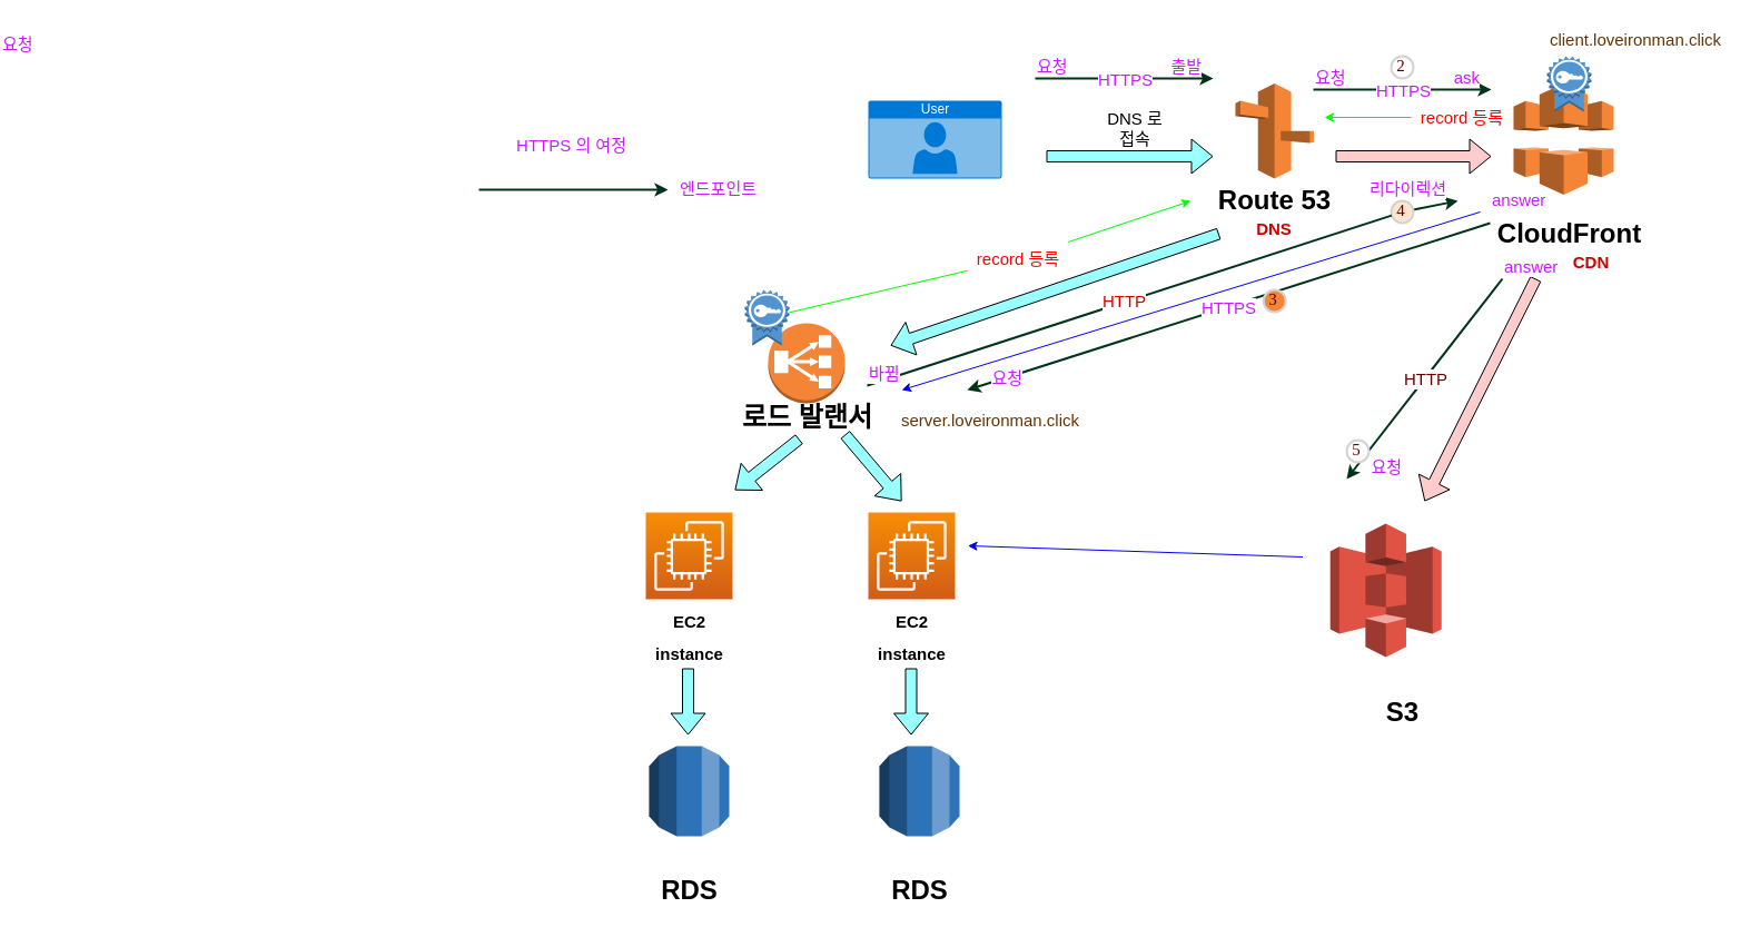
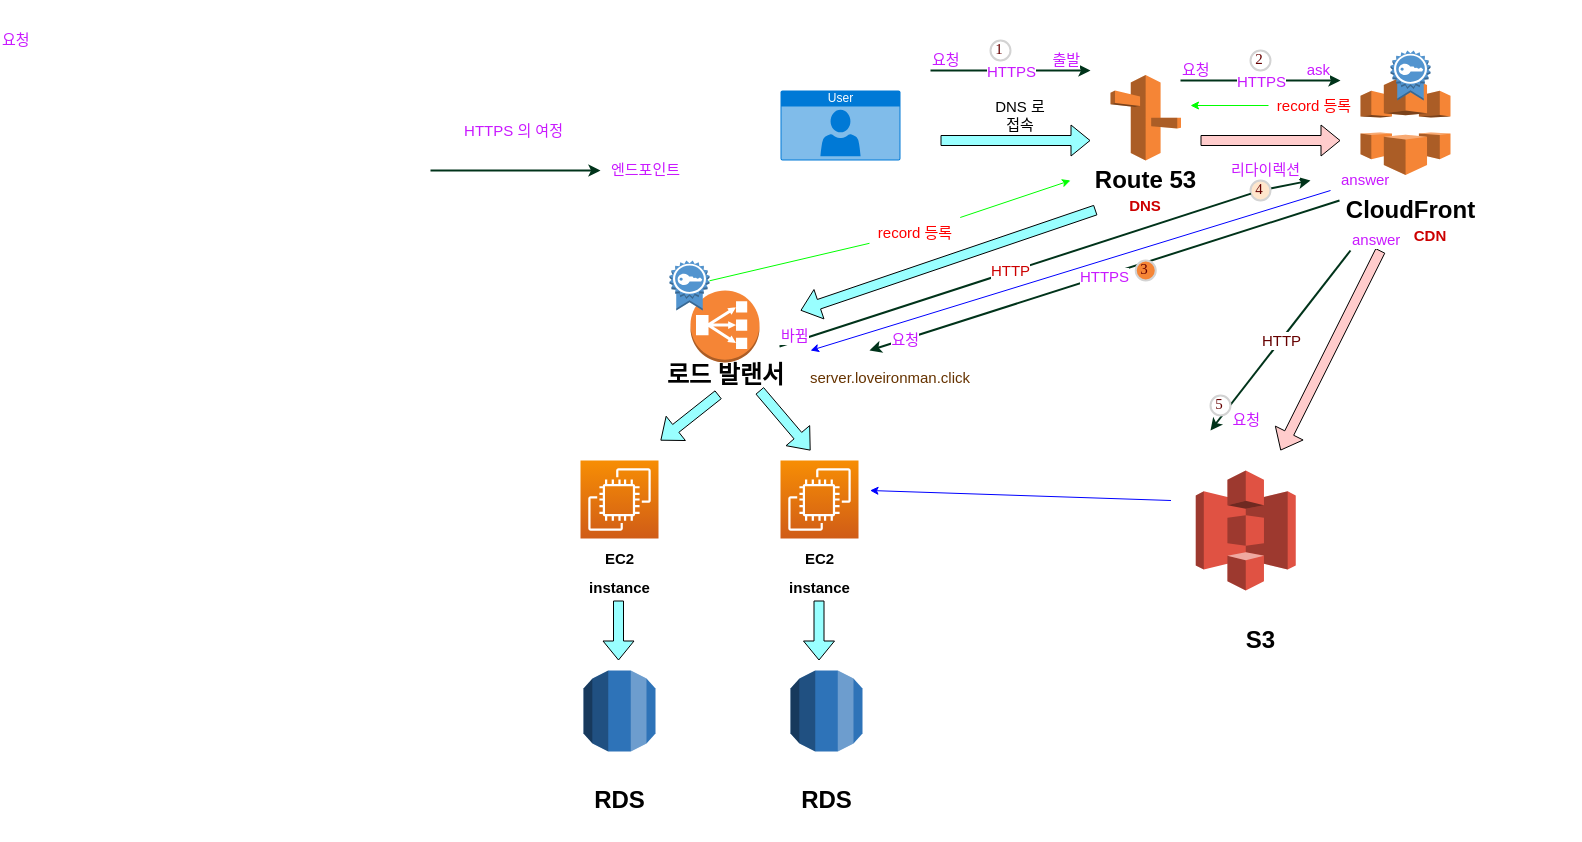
  <mxCell id="0" />
  <mxCell id="1" parent="0" />
  <mxCell id="2" value="User" style="html=1;strokeColor=none;fillColor=#0079D6;labelPosition=center;verticalLabelPosition=middle;verticalAlign=top;align=center;fontSize=12;outlineConnect=0;spacingTop=-6;fontColor=#FFFFFF;sketch=0;shape=mxgraph.sitemap.user;" vertex="1" parent="1"><mxGeometry x="370" y="90" width="120" height="70" as="geometry" /></mxCell>
  <mxCell id="3" value="" style="outlineConnect=0;dashed=0;verticalLabelPosition=bottom;verticalAlign=top;align=center;html=1;shape=mxgraph.aws3.route_53;fillColor=#F58536;gradientColor=none;" vertex="1" parent="1"><mxGeometry x="700" y="74.5" width="70.5" height="85.5" as="geometry" /></mxCell>
  <mxCell id="4" value="" style="outlineConnect=0;dashed=0;verticalLabelPosition=bottom;verticalAlign=top;align=center;html=1;shape=mxgraph.aws3.cloudfront;fillColor=#F58536;gradientColor=none;shadow=0;" vertex="1" parent="1"><mxGeometry x="950" y="74.5" width="90" height="100" as="geometry" /></mxCell>
  <mxCell id="5" value="" style="outlineConnect=0;dashed=0;verticalLabelPosition=bottom;verticalAlign=top;align=center;html=1;shape=mxgraph.aws3.classic_load_balancer;fillColor=#F58536;gradientColor=none;" vertex="1" parent="1"><mxGeometry x="280" y="290" width="69" height="72" as="geometry" /></mxCell>
  <mxCell id="6" value="" style="sketch=0;points=[[0,0,0],[0.25,0,0],[0.5,0,0],[0.75,0,0],[1,0,0],[0,1,0],[0.25,1,0],[0.5,1,0],[0.75,1,0],[1,1,0],[0,0.25,0],[0,0.5,0],[0,0.75,0],[1,0.25,0],[1,0.5,0],[1,0.75,0]];outlineConnect=0;fontColor=#232F3E;gradientColor=#F78E04;gradientDirection=north;fillColor=#D05C17;strokeColor=#ffffff;dashed=0;verticalLabelPosition=bottom;verticalAlign=top;align=center;html=1;fontSize=12;fontStyle=0;aspect=fixed;shape=mxgraph.aws4.resourceIcon;resIcon=mxgraph.aws4.ec2;" vertex="1" parent="1"><mxGeometry x="170" y="460" width="78" height="78" as="geometry" /></mxCell>
  <mxCell id="7" value="" style="sketch=0;points=[[0,0,0],[0.25,0,0],[0.5,0,0],[0.75,0,0],[1,0,0],[0,1,0],[0.25,1,0],[0.5,1,0],[0.75,1,0],[1,1,0],[0,0.25,0],[0,0.5,0],[0,0.75,0],[1,0.25,0],[1,0.5,0],[1,0.75,0]];outlineConnect=0;fontColor=#232F3E;gradientColor=#F78E04;gradientDirection=north;fillColor=#D05C17;strokeColor=#ffffff;dashed=0;verticalLabelPosition=bottom;verticalAlign=top;align=center;html=1;fontSize=12;fontStyle=0;aspect=fixed;shape=mxgraph.aws4.resourceIcon;resIcon=mxgraph.aws4.ec2;" vertex="1" parent="1"><mxGeometry x="370" y="460" width="78" height="78" as="geometry" /></mxCell>
  <mxCell id="8" value="" style="outlineConnect=0;dashed=0;verticalLabelPosition=bottom;verticalAlign=top;align=center;html=1;shape=mxgraph.aws3.rds;fillColor=#2E73B8;gradientColor=none;" vertex="1" parent="1"><mxGeometry x="173" y="670" width="72" height="81" as="geometry" /></mxCell>
  <mxCell id="9" value="" style="outlineConnect=0;dashed=0;verticalLabelPosition=bottom;verticalAlign=top;align=center;html=1;shape=mxgraph.aws3.rds;fillColor=#2E73B8;gradientColor=none;" vertex="1" parent="1"><mxGeometry x="380" y="670" width="72" height="81" as="geometry" /></mxCell>
  <mxCell id="10" value="Route 53" style="text;strokeColor=none;fillColor=none;html=1;fontSize=24;fontStyle=1;verticalAlign=middle;align=center;" vertex="1" parent="1"><mxGeometry x="685.25" y="160" width="100" height="40" as="geometry" /></mxCell>
  <mxCell id="11" value="CloudFront" style="text;strokeColor=none;fillColor=none;html=1;fontSize=24;fontStyle=1;verticalAlign=middle;align=center;" vertex="1" parent="1"><mxGeometry x="950" y="190" width="100" height="40" as="geometry" /></mxCell>
  <mxCell id="12" value="" style="outlineConnect=0;dashed=0;verticalLabelPosition=bottom;verticalAlign=top;align=center;html=1;shape=mxgraph.aws3.s3;fillColor=#E05243;gradientColor=none;shadow=0;" vertex="1" parent="1"><mxGeometry x="785.25" y="470" width="100" height="120" as="geometry" /></mxCell>
  <mxCell id="13" value="S3" style="text;strokeColor=none;fillColor=none;html=1;fontSize=24;fontStyle=1;verticalAlign=middle;align=center;" vertex="1" parent="1"><mxGeometry x="800" y="620" width="100" height="40" as="geometry" /></mxCell>
  <mxCell id="14" value="&lt;font style=&quot;font-size: 15px&quot;&gt;EC2&lt;br&gt;instance&lt;/font&gt;" style="text;strokeColor=none;fillColor=none;html=1;fontSize=24;fontStyle=1;verticalAlign=middle;align=center;" vertex="1" parent="1"><mxGeometry x="159" y="550" width="100" height="40" as="geometry" /></mxCell>
  <mxCell id="15" value="&lt;font style=&quot;font-size: 15px&quot;&gt;EC2&lt;br&gt;instance&lt;/font&gt;" style="text;strokeColor=none;fillColor=none;html=1;fontSize=24;fontStyle=1;verticalAlign=middle;align=center;" vertex="1" parent="1"><mxGeometry x="359" y="550" width="100" height="40" as="geometry" /></mxCell>
  <mxCell id="16" value="RDS" style="text;strokeColor=none;fillColor=none;html=1;fontSize=24;fontStyle=1;verticalAlign=middle;align=center;" vertex="1" parent="1"><mxGeometry x="159" y="780" width="100" height="40" as="geometry" /></mxCell>
  <mxCell id="17" value="RDS" style="text;strokeColor=none;fillColor=none;html=1;fontSize=24;fontStyle=1;verticalAlign=middle;align=center;" vertex="1" parent="1"><mxGeometry x="366" y="780" width="100" height="40" as="geometry" /></mxCell>
  <mxCell id="18" value="" style="outlineConnect=0;dashed=0;verticalLabelPosition=bottom;verticalAlign=top;align=center;html=1;shape=mxgraph.aws3.certificate;fillColor=#5294CF;gradientColor=none;fontSize=15;" vertex="1" parent="1"><mxGeometry x="259" y="260" width="40" height="50" as="geometry" /></mxCell>
  <mxCell id="19" value="로드 발랜서" style="text;strokeColor=none;fillColor=none;html=1;fontSize=24;fontStyle=1;verticalAlign=middle;align=center;" vertex="1" parent="1"><mxGeometry x="264.5" y="355" width="100" height="40" as="geometry" /></mxCell>
  <mxCell id="20" value="" style="outlineConnect=0;dashed=0;verticalLabelPosition=bottom;verticalAlign=top;align=center;html=1;shape=mxgraph.aws3.certificate;fillColor=#5294CF;gradientColor=none;fontSize=15;" vertex="1" parent="1"><mxGeometry x="980" y="50" width="40" height="50" as="geometry" /></mxCell>
  <mxCell id="21" value="" style="shape=flexArrow;endArrow=classic;html=1;rounded=0;fontSize=15;fillColor=#99FFFF;" edge="1" parent="1"><mxGeometry width="50" height="50" relative="1" as="geometry"><mxPoint x="530" y="140" as="sourcePoint" /><mxPoint x="680" y="140" as="targetPoint" /></mxGeometry></mxCell>
  <mxCell id="22" value="" style="shape=flexArrow;endArrow=classic;html=1;rounded=0;fontSize=15;fillColor=#99FFFF;" edge="1" parent="1"><mxGeometry width="50" height="50" relative="1" as="geometry"><mxPoint x="685.25" y="209.5" as="sourcePoint" /><mxPoint x="390" y="310" as="targetPoint" /></mxGeometry></mxCell>
  <mxCell id="23" value="" style="shape=flexArrow;endArrow=classic;html=1;rounded=0;fontSize=15;fillColor=#99FFFF;exitX=0.435;exitY=0.975;exitDx=0;exitDy=0;exitPerimeter=0;" edge="1" parent="1" source="19"><mxGeometry width="50" height="50" relative="1" as="geometry"><mxPoint x="330" y="400" as="sourcePoint" /><mxPoint x="250" y="440" as="targetPoint" /></mxGeometry></mxCell>
  <mxCell id="24" value="" style="shape=flexArrow;endArrow=classic;html=1;rounded=0;fontSize=15;fillColor=#99FFFF;" edge="1" parent="1"><mxGeometry width="50" height="50" relative="1" as="geometry"><mxPoint x="349" y="390" as="sourcePoint" /><mxPoint x="400" y="450" as="targetPoint" /></mxGeometry></mxCell>
  <mxCell id="25" value="" style="shape=flexArrow;endArrow=classic;html=1;rounded=0;fontSize=15;fillColor=#99FFFF;" edge="1" parent="1"><mxGeometry width="50" height="50" relative="1" as="geometry"><mxPoint x="208" y="600" as="sourcePoint" /><mxPoint x="208" y="660" as="targetPoint" /></mxGeometry></mxCell>
  <mxCell id="26" value="" style="shape=flexArrow;endArrow=classic;html=1;rounded=0;fontSize=15;fillColor=#99FFFF;" edge="1" parent="1"><mxGeometry width="50" height="50" relative="1" as="geometry"><mxPoint x="408.5" y="600" as="sourcePoint" /><mxPoint x="408.5" y="660" as="targetPoint" /></mxGeometry></mxCell>
  <mxCell id="27" value="" style="shape=flexArrow;endArrow=classic;html=1;rounded=0;fontSize=15;fillColor=#FFCCCC;" edge="1" parent="1"><mxGeometry width="50" height="50" relative="1" as="geometry"><mxPoint x="790" y="140" as="sourcePoint" /><mxPoint x="930" y="140" as="targetPoint" /></mxGeometry></mxCell>
  <mxCell id="28" value="" style="shape=flexArrow;endArrow=classic;html=1;rounded=0;fontSize=15;fillColor=#FFCCCC;" edge="1" parent="1"><mxGeometry width="50" height="50" relative="1" as="geometry"><mxPoint x="970" y="250" as="sourcePoint" /><mxPoint x="870" y="450" as="targetPoint" /></mxGeometry></mxCell>
  <mxCell id="29" value="" style="endArrow=classic;html=1;rounded=0;fontSize=15;fillColor=#CC0000;strokeColor=#0000FF;" edge="1" parent="1"><mxGeometry width="50" height="50" relative="1" as="geometry"><mxPoint x="920" y="190" as="sourcePoint" /><mxPoint x="400" y="350" as="targetPoint" /></mxGeometry></mxCell>
  <mxCell id="30" value="" style="endArrow=classic;html=1;rounded=0;fontSize=15;fillColor=#CC0000;strokeColor=#0000FF;" edge="1" parent="1"><mxGeometry width="50" height="50" relative="1" as="geometry"><mxPoint x="760.5" y="500" as="sourcePoint" /><mxPoint x="459.5" y="489.997" as="targetPoint" /></mxGeometry></mxCell>
  <mxCell id="31" value="DNS 로 접속" style="text;html=1;strokeColor=none;fillColor=none;align=center;verticalAlign=middle;whiteSpace=wrap;rounded=0;fontSize=15;" vertex="1" parent="1"><mxGeometry x="580" y="100" width="60" height="30" as="geometry" /></mxCell>
  <mxCell id="32" value="" style="endArrow=classic;html=1;rounded=0;fontSize=15;fillColor=#CC0000;strokeColor=#00FF00;startArrow=none;" edge="1" parent="1" source="33"><mxGeometry width="50" height="50" relative="1" as="geometry"><mxPoint x="360" y="280" as="sourcePoint" /><mxPoint x="660" y="180" as="targetPoint" /></mxGeometry></mxCell>
  <mxCell id="33" value="&lt;font color=&quot;#ff0000&quot;&gt;record 등록&lt;/font&gt;" style="text;html=1;strokeColor=none;fillColor=none;align=center;verticalAlign=middle;whiteSpace=wrap;rounded=0;fontSize=15;" vertex="1" parent="1"><mxGeometry x="459" y="217" width="92" height="30" as="geometry" /></mxCell>
  <mxCell id="34" value="" style="endArrow=none;html=1;rounded=0;fontSize=15;fillColor=#CC0000;strokeColor=#00FF00;" edge="1" parent="1" source="18" target="33"><mxGeometry width="50" height="50" relative="1" as="geometry"><mxPoint x="360" y="280" as="sourcePoint" /><mxPoint x="660" y="180" as="targetPoint" /></mxGeometry></mxCell>
  <mxCell id="35" value="" style="endArrow=classic;html=1;rounded=0;fontSize=15;fillColor=#CC0000;strokeColor=#00FF00;startArrow=none;" edge="1" parent="1" source="36"><mxGeometry width="50" height="50" relative="1" as="geometry"><mxPoint x="785.25" y="120" as="sourcePoint" /><mxPoint x="780" y="105" as="targetPoint" /></mxGeometry></mxCell>
  <mxCell id="36" value="&lt;font color=&quot;#ff0000&quot;&gt;record 등록&lt;/font&gt;" style="text;html=1;strokeColor=none;fillColor=none;align=center;verticalAlign=middle;whiteSpace=wrap;rounded=0;fontSize=15;" vertex="1" parent="1"><mxGeometry x="858" y="90" width="92" height="30" as="geometry" /></mxCell>
  <mxCell id="37" value="" style="endArrow=classic;html=1;rounded=0;fontSize=15;fontColor=#FF0000;strokeColor=#00331A;fillColor=#CC0000;strokeWidth=2;" edge="1" parent="1"><mxGeometry relative="1" as="geometry"><mxPoint x="520" y="70" as="sourcePoint" /><mxPoint x="680" y="70" as="targetPoint" /></mxGeometry></mxCell>
  <mxCell id="38" value="HTTPS" style="edgeLabel;resizable=0;html=1;align=center;verticalAlign=middle;fontSize=15;fontColor=#C919FF;" connectable="0" vertex="1" parent="37"><mxGeometry relative="1" as="geometry" /></mxCell>
  <mxCell id="39" value="요청" style="edgeLabel;resizable=0;html=1;align=left;verticalAlign=bottom;fontSize=15;fontColor=#C919FF;" connectable="0" vertex="1" parent="37"><mxGeometry x="-1" relative="1" as="geometry" /></mxCell>
  <mxCell id="40" value="출발" style="edgeLabel;resizable=0;html=1;align=right;verticalAlign=bottom;fontSize=15;fontColor=#C919FF;" connectable="0" vertex="1" parent="37"><mxGeometry x="1" relative="1" as="geometry"><mxPoint x="-10" as="offset" /></mxGeometry></mxCell>
  <mxCell id="41" value="&lt;font color=&quot;#663300&quot;&gt;server.loveironman.click&lt;/font&gt;" style="text;html=1;strokeColor=none;fillColor=none;align=center;verticalAlign=middle;whiteSpace=wrap;rounded=0;fontSize=15;fontColor=#C919FF;" vertex="1" parent="1"><mxGeometry x="390" y="362" width="180" height="30" as="geometry" /></mxCell>
- <mxCell id="42" value="&lt;font color=&quot;#663300&quot;&gt;client.loveironman.click&lt;/font&gt;" style="text;html=1;strokeColor=none;fillColor=none;align=center;verticalAlign=middle;whiteSpace=wrap;rounded=0;fontSize=15;fontColor=#C919FF;" vertex="1" parent="1"><mxGeometry x="970" width="180" height="30" as="geometry" y="20" /></mxCell>
  <mxCell id="43" value="&lt;font color=&quot;#cc0000&quot;&gt;&lt;b&gt;DNS&lt;/b&gt;&lt;/font&gt;" style="text;html=1;strokeColor=none;fillColor=none;align=center;verticalAlign=middle;whiteSpace=wrap;rounded=0;fontSize=15;fontColor=#663300;" vertex="1" parent="1"><mxGeometry x="705.25" y="190" width="60" height="30" as="geometry" /></mxCell>
  <mxCell id="44" value="&lt;font color=&quot;#cc0000&quot;&gt;&lt;b&gt;CDN&lt;/b&gt;&lt;/font&gt;" style="text;html=1;strokeColor=none;fillColor=none;align=center;verticalAlign=middle;whiteSpace=wrap;rounded=0;fontSize=15;fontColor=#663300;" vertex="1" parent="1"><mxGeometry x="990" y="220" width="60" height="30" as="geometry" /></mxCell>
  <mxCell id="45" value="" style="endArrow=classic;html=1;rounded=0;fontSize=15;fontColor=#FF0000;strokeColor=#00331A;fillColor=#CC0000;strokeWidth=2;" edge="1" parent="1"><mxGeometry relative="1" as="geometry"><mxPoint x="770" y="80" as="sourcePoint" /><mxPoint x="930" y="80" as="targetPoint" /></mxGeometry></mxCell>
  <mxCell id="46" value="HTTPS" style="edgeLabel;resizable=0;html=1;align=center;verticalAlign=middle;fontSize=15;fontColor=#C919FF;" connectable="0" vertex="1" parent="45"><mxGeometry relative="1" as="geometry" /></mxCell>
  <mxCell id="47" value="요청" style="edgeLabel;resizable=0;html=1;align=left;verticalAlign=bottom;fontSize=15;fontColor=#C919FF;" connectable="0" vertex="1" parent="45"><mxGeometry x="-1" relative="1" as="geometry" /></mxCell>
  <mxCell id="48" value="ask" style="edgeLabel;resizable=0;html=1;align=right;verticalAlign=bottom;fontSize=15;fontColor=#C919FF;" connectable="0" vertex="1" parent="45"><mxGeometry x="1" relative="1" as="geometry"><mxPoint x="-10" as="offset" /></mxGeometry></mxCell>
  <mxCell id="49" value="" style="endArrow=classic;html=1;rounded=0;fontSize=15;fontColor=#FF0000;strokeColor=#00331A;fillColor=#CC0000;strokeWidth=2;" edge="1" parent="1"><mxGeometry relative="1" as="geometry"><mxPoint x="929" y="200" as="sourcePoint" /><mxPoint x="459" y="350" as="targetPoint" /></mxGeometry></mxCell>
  <mxCell id="50" value="HTTPS" style="edgeLabel;resizable=0;html=1;align=center;verticalAlign=middle;fontSize=15;fontColor=#C919FF;" connectable="0" vertex="1" parent="49"><mxGeometry relative="1" as="geometry" /></mxCell>
  <mxCell id="51" value="answer" style="edgeLabel;resizable=0;html=1;align=left;verticalAlign=bottom;fontSize=15;fontColor=#C919FF;" connectable="0" vertex="1" parent="49"><mxGeometry x="-1" relative="1" as="geometry"><mxPoint y="-10" as="offset" /></mxGeometry></mxCell>
  <mxCell id="52" value="요청" style="edgeLabel;resizable=0;html=1;align=right;verticalAlign=bottom;fontSize=15;fontColor=#C919FF;" connectable="0" vertex="1" parent="49"><mxGeometry x="1" relative="1" as="geometry"><mxPoint x="50" as="offset" /></mxGeometry></mxCell>
  <mxCell id="53" value="" style="endArrow=classic;html=1;rounded=0;fontSize=15;fontColor=#FF0000;strokeColor=#00331A;fillColor=#CC0000;strokeWidth=2;startArrow=none;" edge="1" parent="1" source="62"><mxGeometry relative="1" as="geometry"><mxPoint x="369" y="346" as="sourcePoint" /><mxPoint x="900" y="180" as="targetPoint" /></mxGeometry></mxCell>
  <mxCell id="54" value="리다이렉션" style="edgeLabel;resizable=0;html=1;align=right;verticalAlign=bottom;fontSize=15;fontColor=#C919FF;" connectable="0" vertex="1" parent="53"><mxGeometry x="1" relative="1" as="geometry"><mxPoint x="-10" as="offset" /></mxGeometry></mxCell>
  <mxCell id="55" value="" style="endArrow=classic;html=1;rounded=0;fontSize=15;fontColor=#FF0000;strokeColor=#00331A;fillColor=#CC0000;strokeWidth=2;" edge="1" parent="1"><mxGeometry relative="1" as="geometry"><mxPoint x="940" y="250" as="sourcePoint" /><mxPoint x="800" y="430" as="targetPoint" /></mxGeometry></mxCell>
  <mxCell id="56" value="&lt;font color=&quot;#660000&quot;&gt;HTTP&lt;/font&gt;" style="edgeLabel;resizable=0;html=1;align=center;verticalAlign=middle;fontSize=15;fontColor=#C919FF;" connectable="0" vertex="1" parent="55"><mxGeometry relative="1" as="geometry" /></mxCell>
  <mxCell id="57" value="answer" style="edgeLabel;resizable=0;html=1;align=left;verticalAlign=bottom;fontSize=15;fontColor=#C919FF;" connectable="0" vertex="1" parent="55"><mxGeometry x="-1" relative="1" as="geometry" /></mxCell>
  <mxCell id="58" value="요청" style="edgeLabel;resizable=0;html=1;align=right;verticalAlign=bottom;fontSize=15;fontColor=#C919FF;" connectable="0" vertex="1" parent="55"><mxGeometry x="1" relative="1" as="geometry"><mxPoint x="50" as="offset" /></mxGeometry></mxCell>
+ <mxCell id="59" value="1" style="ellipse;whiteSpace=wrap;html=1;aspect=fixed;strokeWidth=2;fontFamily=Tahoma;spacingBottom=4;spacingRight=2;strokeColor=#d3d3d3;fontSize=15;fontColor=#660000;" vertex="1" parent="1"><mxGeometry x="580" y="40" width="20" height="20" as="geometry" /></mxCell>
  <mxCell id="60" value="2" style="ellipse;whiteSpace=wrap;html=1;aspect=fixed;strokeWidth=2;fontFamily=Tahoma;spacingBottom=4;spacingRight=2;strokeColor=#d3d3d3;fontSize=15;fontColor=#660000;" vertex="1" parent="1"><mxGeometry x="840" y="50" width="20" height="20" as="geometry" /></mxCell>
  <mxCell id="61" value="3" style="ellipse;whiteSpace=wrap;html=1;aspect=fixed;strokeWidth=2;fontFamily=Tahoma;spacingBottom=4;spacingRight=2;strokeColor=#d3d3d3;fontSize=15;fontColor=#660000;fillColor=#f58536;" vertex="1" parent="1"><mxGeometry x="725.25" y="260" width="20" height="20" as="geometry" /></mxCell>
  <mxCell id="62" value="4" style="ellipse;whiteSpace=wrap;html=1;aspect=fixed;strokeWidth=2;fontFamily=Tahoma;spacingBottom=4;spacingRight=2;strokeColor=#d3d3d3;fontSize=15;fontColor=#660000;fillColor=#ffe6cc;" vertex="1" parent="1"><mxGeometry x="840" y="180" width="20" height="20" as="geometry" /></mxCell>
  <mxCell id="63" value="" style="endArrow=none;html=1;rounded=0;fontSize=15;fontColor=#FF0000;strokeColor=#00331A;fillColor=#CC0000;strokeWidth=2;" edge="1" parent="1" target="62"><mxGeometry relative="1" as="geometry"><mxPoint x="369" y="346" as="sourcePoint" /><mxPoint x="900" y="180" as="targetPoint" /></mxGeometry></mxCell>
  <mxCell id="64" value="&lt;font color=&quot;#cc0000&quot;&gt;HTTP&lt;/font&gt;" style="edgeLabel;resizable=0;html=1;align=center;verticalAlign=middle;fontSize=15;fontColor=#C919FF;" connectable="0" vertex="1" parent="63"><mxGeometry relative="1" as="geometry"><mxPoint x="-5" as="offset" /></mxGeometry></mxCell>
  <mxCell id="65" value="바뀜" style="edgeLabel;resizable=0;html=1;align=left;verticalAlign=bottom;fontSize=15;fontColor=#C919FF;" connectable="0" vertex="1" parent="63"><mxGeometry x="-1" relative="1" as="geometry" /></mxCell>
  <mxCell id="66" value="5" style="ellipse;whiteSpace=wrap;html=1;aspect=fixed;strokeWidth=2;fontFamily=Tahoma;spacingBottom=4;spacingRight=2;strokeColor=#d3d3d3;fontSize=15;fontColor=#660000;" vertex="1" parent="1"><mxGeometry x="800" y="395" width="20" height="20" as="geometry" /></mxCell>
  <mxCell id="67" value="" style="endArrow=classic;html=1;rounded=0;fontSize=15;fontColor=#FF0000;strokeColor=#00331A;fillColor=#CC0000;strokeWidth=2;" edge="1" parent="1"><mxGeometry relative="1" as="geometry"><mxPoint x="20" y="170" as="sourcePoint" /><mxPoint x="190" y="170" as="targetPoint" /><Array as="points" /></mxGeometry></mxCell>
  <mxCell id="68" value="요청" style="edgeLabel;resizable=0;html=1;align=left;verticalAlign=bottom;fontSize=15;fontColor=#C919FF;" connectable="0" vertex="1" parent="67"><mxGeometry x="-1" relative="1" as="geometry"><mxPoint x="-430" y="-120" as="offset" /></mxGeometry></mxCell>
  <mxCell id="69" value="엔드포인트" style="edgeLabel;resizable=0;html=1;align=right;verticalAlign=bottom;fontSize=15;fontColor=#C919FF;" connectable="0" vertex="1" parent="67"><mxGeometry x="1" relative="1" as="geometry"><mxPoint x="80" y="10" as="offset" /></mxGeometry></mxCell>
  <mxCell id="70" value="HTTPS 의 여정" style="edgeLabel;resizable=0;html=1;align=center;verticalAlign=middle;fontSize=15;fontColor=#C919FF;" connectable="0" vertex="1" parent="1"><mxGeometry x="100.003" y="139.998" as="geometry"><mxPoint x="2" y="-10" as="offset" /></mxGeometry></mxCell>
